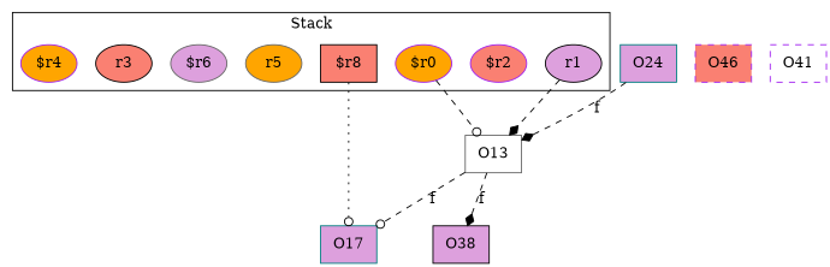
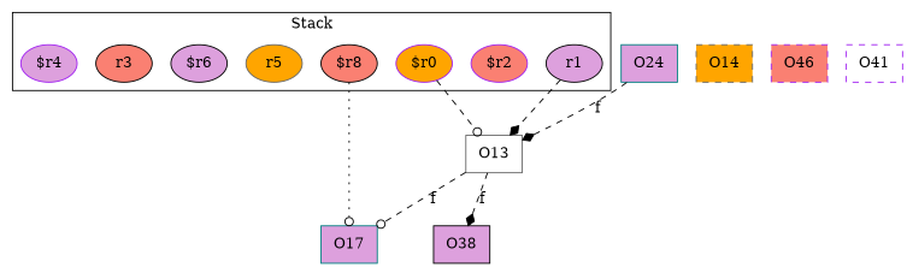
  digraph {
    rankDir=LR
    node [color=purple fillcolor=plum style=filled]
    edge [arrowhead=diamond style=dashed]
    r1 [color=black]
    "$r2" [fillcolor=salmon]
    "$r0" [fillcolor=orange]
-   "$r8" [color=black fillcolor=salmon shape=box]
+   "$r8" [color=black fillcolor=salmon]
    r5 [color=gray40 fillcolor=orange]
-   "$r6" [color=gray40]
+   "$r6" [color=black]
    r3 [color=black fillcolor=salmon]
-   "$r4" [fillcolor=orange]
+   "$r4"
    O13 [color=gray40 fillcolor=white shape=box]
    O17 [color=teal shape=box]
    O38 [color=black shape=box]
    O24 [color=teal shape=box]
+   O14 [color=gray40 fillcolor=orange shape=box style="filled,dashed"]
    n14 [fillcolor=salmon label=O46 shape=box style="filled,dashed"]
    n15 [fillcolor=white label=O41 shape=box style="filled,dashed"]
    subgraph cluster_1 {
      label=Stack
      r1
      "$r2"
      "$r0"
      "$r8"
      r5
      "$r6"
      r3
      "$r4"
    }
    r1 -> O13
    "$r0" -> O13 [arrowhead=odot]
    "$r8" -> O17 [arrowhead=odot style=dotted]
    O13 -> O17 [arrowhead=odot label=f weight=0.2]
    O13 -> O38 [label=f weight=0.2]
    O24 -> O13 [label=f weight=0.2]
  }
